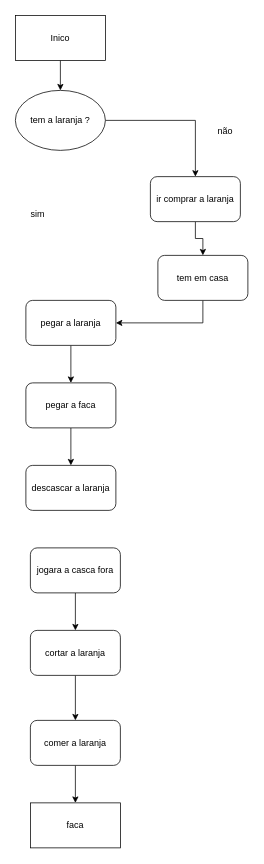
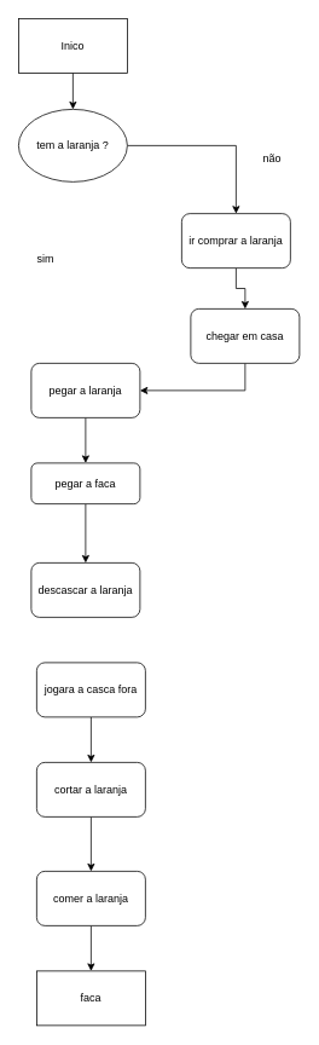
  <mxCell id="0" />
  <mxCell id="1" parent="0" />
  <mxCell id="2" style="edgeStyle=orthogonalEdgeStyle;rounded=0;orthogonalLoop=1;jettySize=auto;html=1;exitX=0.5;exitY=1;exitDx=0;exitDy=0;entryX=0.5;entryY=0;entryDx=0;entryDy=0;" edge="1" parent="1" source="3" target="7"><mxGeometry relative="1" as="geometry" /></mxCell>
  <mxCell id="3" value="Inico" style="rounded=0;whiteSpace=wrap;html=1;" vertex="1" parent="1"><mxGeometry x="20" y="20" width="120" height="60" as="geometry" /></mxCell>
  <mxCell id="4" style="edgeStyle=orthogonalEdgeStyle;rounded=0;orthogonalLoop=1;jettySize=auto;html=1;exitX=0.5;exitY=1;exitDx=0;exitDy=0;" edge="1" parent="1" source="5" target="15"><mxGeometry relative="1" as="geometry" /></mxCell>
  <mxCell id="5" value="pegar a laranja" style="rounded=1;whiteSpace=wrap;html=1;" vertex="1" parent="1"><mxGeometry x="34" y="400" width="120" height="60" as="geometry" /></mxCell>
  <mxCell id="6" style="edgeStyle=orthogonalEdgeStyle;rounded=0;orthogonalLoop=1;jettySize=auto;html=1;exitX=1;exitY=0.5;exitDx=0;exitDy=0;entryX=0.5;entryY=0;entryDx=0;entryDy=0;" edge="1" parent="1" source="7" target="10"><mxGeometry relative="1" as="geometry" /></mxCell>
  <mxCell id="7" value="tem a laranja ?" style="ellipse;whiteSpace=wrap;html=1;" vertex="1" parent="1"><mxGeometry x="20" y="120" width="120" height="80" as="geometry" /></mxCell>
  <mxCell id="8" value="sim" style="text;html=1;strokeColor=none;fillColor=none;align=center;verticalAlign=middle;whiteSpace=wrap;rounded=0;" vertex="1" parent="1"><mxGeometry x="20" y="270" width="60" height="30" as="geometry" /></mxCell>
  <mxCell id="9" style="edgeStyle=orthogonalEdgeStyle;rounded=0;orthogonalLoop=1;jettySize=auto;html=1;exitX=0.5;exitY=1;exitDx=0;exitDy=0;entryX=0.5;entryY=0;entryDx=0;entryDy=0;" edge="1" parent="1" source="10" target="13"><mxGeometry relative="1" as="geometry" /></mxCell>
  <mxCell id="10" value="ir comprar a laranja" style="rounded=1;whiteSpace=wrap;html=1;" vertex="1" parent="1"><mxGeometry x="200" y="235" width="120" height="60" as="geometry" /></mxCell>
  <mxCell id="11" value="não" style="text;html=1;strokeColor=none;fillColor=none;align=center;verticalAlign=middle;whiteSpace=wrap;rounded=0;" vertex="1" parent="1"><mxGeometry x="270" y="160" width="60" height="30" as="geometry" /></mxCell>
  <mxCell id="12" style="edgeStyle=orthogonalEdgeStyle;rounded=0;orthogonalLoop=1;jettySize=auto;html=1;exitX=0.5;exitY=1;exitDx=0;exitDy=0;" edge="1" parent="1" source="13" target="5"><mxGeometry relative="1" as="geometry" /></mxCell>
- <mxCell id="13" value="tem em casa" style="rounded=1;whiteSpace=wrap;html=1;" vertex="1" parent="1"><mxGeometry x="210" y="340" width="120" height="60" as="geometry" /></mxCell>
+ <mxCell id="13" value="chegar em casa" style="rounded=1;whiteSpace=wrap;html=1;" vertex="1" parent="1"><mxGeometry x="210" y="340" width="120" height="60" as="geometry" /></mxCell>
  <mxCell id="14" style="edgeStyle=orthogonalEdgeStyle;rounded=0;orthogonalLoop=1;jettySize=auto;html=1;exitX=0.5;exitY=1;exitDx=0;exitDy=0;entryX=0.5;entryY=0;entryDx=0;entryDy=0;" edge="1" parent="1" source="15" target="16"><mxGeometry relative="1" as="geometry" /></mxCell>
- <mxCell id="15" value="pegar a faca" style="rounded=1;whiteSpace=wrap;html=1;" vertex="1" parent="1"><mxGeometry x="34" y="510" width="120" height="60" as="geometry" /></mxCell>
+ <mxCell id="15" value="pegar a faca" style="rounded=1;whiteSpace=wrap;html=1;" vertex="1" parent="1"><mxGeometry x="34" y="510" width="120" height="45" as="geometry" /></mxCell>
  <mxCell id="16" value="descascar a laranja" style="rounded=1;whiteSpace=wrap;html=1;" vertex="1" parent="1"><mxGeometry x="34" y="620" width="120" height="60" as="geometry" /></mxCell>
  <mxCell id="17" style="edgeStyle=orthogonalEdgeStyle;rounded=0;orthogonalLoop=1;jettySize=auto;html=1;exitX=0.5;exitY=1;exitDx=0;exitDy=0;entryX=0.5;entryY=0;entryDx=0;entryDy=0;" edge="1" parent="1" source="18" target="22"><mxGeometry relative="1" as="geometry" /></mxCell>
  <mxCell id="18" value="cortar a laranja" style="rounded=1;whiteSpace=wrap;html=1;" vertex="1" parent="1"><mxGeometry x="40" y="840" width="120" height="60" as="geometry" /></mxCell>
  <mxCell id="19" style="edgeStyle=orthogonalEdgeStyle;rounded=0;orthogonalLoop=1;jettySize=auto;html=1;exitX=0.5;exitY=1;exitDx=0;exitDy=0;entryX=0.5;entryY=0;entryDx=0;entryDy=0;" edge="1" parent="1" source="20" target="18"><mxGeometry relative="1" as="geometry" /></mxCell>
  <mxCell id="20" value="jogara a casca fora" style="rounded=1;whiteSpace=wrap;html=1;" vertex="1" parent="1"><mxGeometry x="40" y="730" width="120" height="60" as="geometry" /></mxCell>
  <mxCell id="21" style="edgeStyle=orthogonalEdgeStyle;rounded=0;orthogonalLoop=1;jettySize=auto;html=1;exitX=0.5;exitY=1;exitDx=0;exitDy=0;entryX=0.5;entryY=0;entryDx=0;entryDy=0;" edge="1" parent="1" source="22" target="23"><mxGeometry relative="1" as="geometry" /></mxCell>
  <mxCell id="22" value="comer a laranja" style="rounded=1;whiteSpace=wrap;html=1;" vertex="1" parent="1"><mxGeometry x="40" y="960" width="120" height="60" as="geometry" /></mxCell>
  <mxCell id="23" value="faca" style="rounded=0;whiteSpace=wrap;html=1;" vertex="1" parent="1"><mxGeometry x="40" y="1070" width="120" height="60" as="geometry" /></mxCell>
